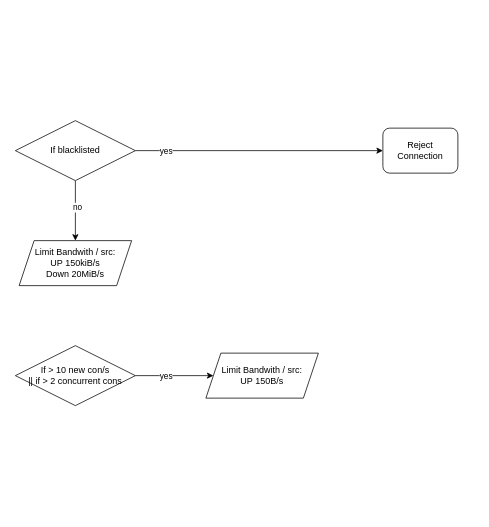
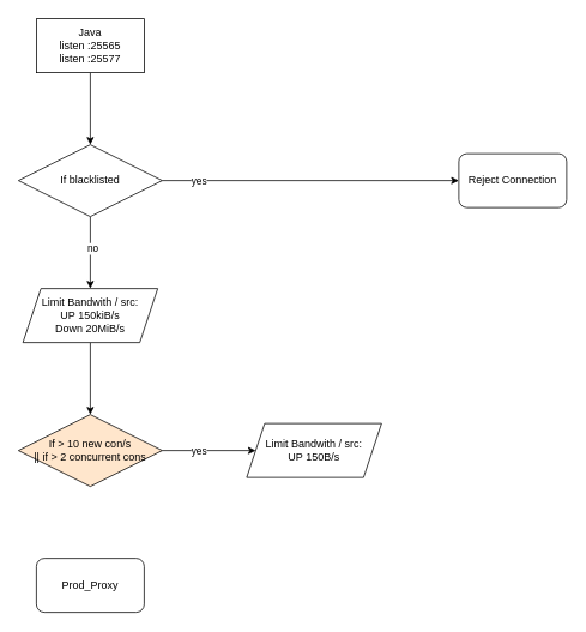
  <mxCell id="0" />
  <mxCell id="1" parent="0" />
  <mxCell id="2" style="edgeStyle=orthogonalEdgeStyle;rounded=0;orthogonalLoop=1;jettySize=auto;html=1;entryX=0;entryY=0.5;entryDx=0;entryDy=0;" parent="1" source="4" target="7" edge="1"><mxGeometry relative="1" as="geometry" /></mxCell>
  <mxCell id="3" value="yes" style="edgeLabel;html=1;align=center;verticalAlign=middle;resizable=0;points=[];" parent="2" vertex="1" connectable="0"><mxGeometry x="-0.019" y="-4" relative="1" as="geometry"><mxPoint x="-11" y="-4" as="offset" /></mxGeometry></mxCell>
- <mxCell id="4" value="If &amp;gt; 10 new con/s&lt;br&gt;|| if &amp;gt; 2 concurrent cons" style="rhombus;whiteSpace=wrap;html=1;" parent="1" vertex="1"><mxGeometry x="20" y="460" width="160" height="80" as="geometry" /></mxCell>
+ <mxCell id="4" value="If &amp;gt; 10 new con/s&lt;br&gt;|| if &amp;gt; 2 concurrent cons" style="rhombus;whiteSpace=wrap;html=1;fillColor=#ffe6cc;" parent="1" vertex="1"><mxGeometry x="20" y="460" width="160" height="80" as="geometry" /></mxCell>
+ <mxCell id="5" style="edgeStyle=orthogonalEdgeStyle;rounded=0;orthogonalLoop=1;jettySize=auto;html=1;exitX=0.5;exitY=1;exitDx=0;exitDy=0;entryX=0.5;entryY=0;entryDx=0;entryDy=0;" parent="1" source="6" target="12" edge="1"><mxGeometry relative="1" as="geometry"><mxPoint x="110" y="100" as="targetPoint" /></mxGeometry></mxCell>
+ <mxCell id="6" value="Java&lt;br&gt;listen :25565&lt;div&gt;listen :25577&lt;/div&gt;" style="rounded=0;whiteSpace=wrap;html=1;" parent="1" vertex="1"><mxGeometry x="40" y="20" width="120" height="60" as="geometry" /></mxCell>
  <mxCell id="7" value="Limit Bandwith / src:&lt;div&gt;UP 150B/s&lt;/div&gt;" style="shape=parallelogram;perimeter=parallelogramPerimeter;whiteSpace=wrap;html=1;fixedSize=1;" parent="1" vertex="1"><mxGeometry x="274" y="470" width="150" height="60" as="geometry" /></mxCell>
  <mxCell id="8" style="edgeStyle=orthogonalEdgeStyle;rounded=0;orthogonalLoop=1;jettySize=auto;html=1;exitX=1;exitY=0.5;exitDx=0;exitDy=0;entryX=0;entryY=0.5;entryDx=0;entryDy=0;" parent="1" source="12" target="13" edge="1"><mxGeometry relative="1" as="geometry" /></mxCell>
  <mxCell id="9" value="yes" style="edgeLabel;html=1;align=center;verticalAlign=middle;resizable=0;points=[];" parent="8" vertex="1" connectable="0"><mxGeometry x="-0.4" y="-4" relative="1" as="geometry"><mxPoint x="-59" y="-4" as="offset" /></mxGeometry></mxCell>
  <mxCell id="10" style="edgeStyle=orthogonalEdgeStyle;rounded=0;orthogonalLoop=1;jettySize=auto;html=1;exitX=0.5;exitY=1;exitDx=0;exitDy=0;entryX=0.5;entryY=0;entryDx=0;entryDy=0;" parent="1" source="12" target="16" edge="1"><mxGeometry relative="1" as="geometry"><mxPoint x="100" y="300" as="targetPoint" /></mxGeometry></mxCell>
  <mxCell id="11" value="no" style="edgeLabel;html=1;align=center;verticalAlign=middle;resizable=0;points=[];" parent="10" vertex="1" connectable="0"><mxGeometry x="-0.125" y="2" relative="1" as="geometry"><mxPoint as="offset" /></mxGeometry></mxCell>
  <mxCell id="12" value="If blacklisted" style="rhombus;whiteSpace=wrap;html=1;" parent="1" vertex="1"><mxGeometry x="20" y="160" width="160" height="80" as="geometry" /></mxCell>
- <mxCell id="13" value="Reject Connection" style="rounded=1;whiteSpace=wrap;html=1;" parent="1" vertex="1"><mxGeometry x="510" y="170" width="100" height="60" as="geometry" /></mxCell>
+ <mxCell id="13" value="Reject Connection" style="rounded=1;whiteSpace=wrap;html=1;" parent="1" vertex="1"><mxGeometry x="510" y="170" width="120" height="60" as="geometry" /></mxCell>
+ <mxCell id="14" value="Prod_Proxy" style="rounded=1;whiteSpace=wrap;html=1;" parent="1" vertex="1"><mxGeometry x="40" y="620" width="120" height="60" as="geometry" /></mxCell>
+ <mxCell id="15" style="edgeStyle=orthogonalEdgeStyle;rounded=0;orthogonalLoop=1;jettySize=auto;html=1;exitX=0.5;exitY=1;exitDx=0;exitDy=0;entryX=0.5;entryY=0;entryDx=0;entryDy=0;" parent="1" source="16" target="4" edge="1"><mxGeometry relative="1" as="geometry" /></mxCell>
  <mxCell id="16" value="Limit Bandwith / src:&lt;div&gt;UP 150kiB/s&lt;/div&gt;&lt;div&gt;Down 20MiB/s&lt;/div&gt;" style="shape=parallelogram;perimeter=parallelogramPerimeter;whiteSpace=wrap;html=1;fixedSize=1;" parent="1" vertex="1"><mxGeometry x="25" y="320" width="150" height="60" as="geometry" /></mxCell>
